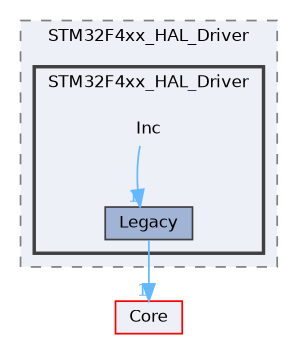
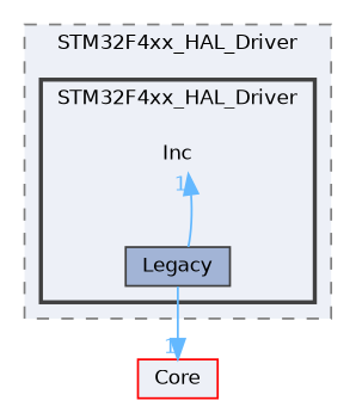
  digraph {
    compound=true
    node [fontname=Helvetica fontsize=10 shape=box style=filled]
    edge [color=steelblue1 fontcolor=steelblue1 fontname=Helvetica fontsize=10 headlabel=1 labeldistance=1.5 labelfontname=Helvetica labelfontsize=10]
    n1 [height=0.2 label=Inc shape=plaintext width=0.4 style=""]
    n2 [color=grey25 fillcolor="#a2b4d6" height=0.2 label=Legacy width=0.4]
    n3 [color=red fillcolor="#edf0f7" height=0.2 label=Core width=0.4]
    subgraph cluster_1 {
      bgcolor="#edf0f7"
      fontname=Helvetica
      fontsize=10
      label=STM32F4xx_HAL_Driver
      pencolor=grey50
      style="filled,dashed"
      subgraph cluster_2 {
        bgcolor="#edf0f7"
        fontname=Helvetica
        fontsize=10
        label=STM32F4xx_HAL_Driver
        pencolor=grey25
        style="filled,bold"
        n1
        n2
      }
    }
-   n1 -> n2
+   n2 -> n1
    n2 -> n3
  }
